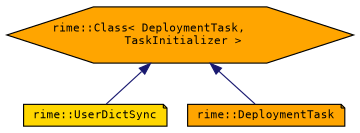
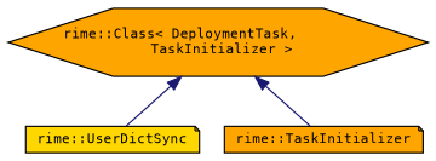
  digraph {
    fontname="DejaVu Sans Mono"
    node [color=black fillcolor=orange fontname="DejaVu Sans Mono" fontsize=10 shape=note style=filled]
    edge [color=midnightblue dir=back fontname="DejaVu Sans Mono" fontsize=10 labelfontname=Helvetica labelfontsize=10 style=solid]
    n1 [fillcolor=gold fontcolor=black height=0.2 label="rime::UserDictSync" width=0.4]
-   n2 [height=0.2 label="rime::DeploymentTask" width=0.4]
+   n2 [height=0.2 label="rime::TaskInitializer" width=0.4]
    n3 [height=0.2 label="rime::Class\< DeploymentTask,\l TaskInitializer \>" shape=hexagon width=0.4]
    n3 -> n1
    n3 -> n2
  }
